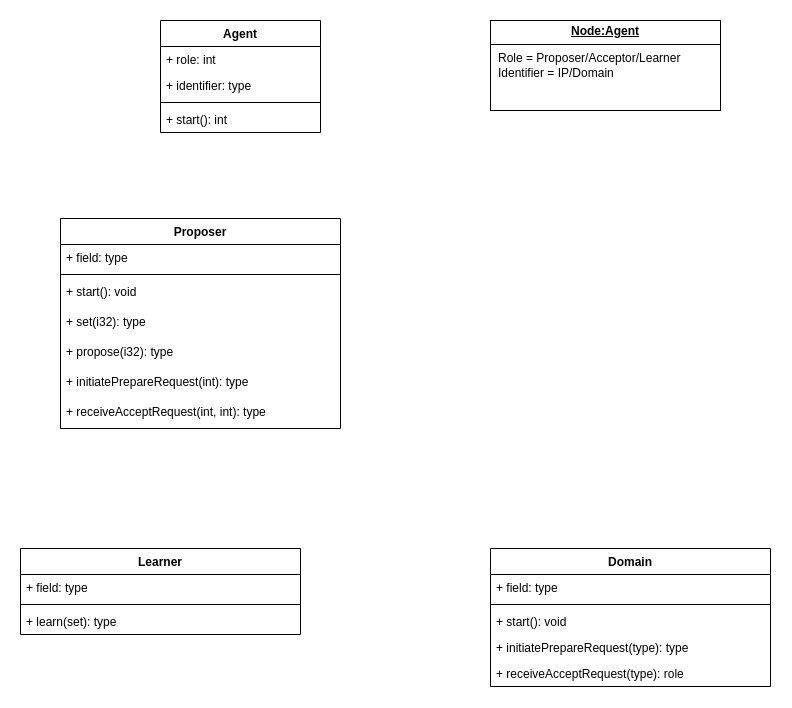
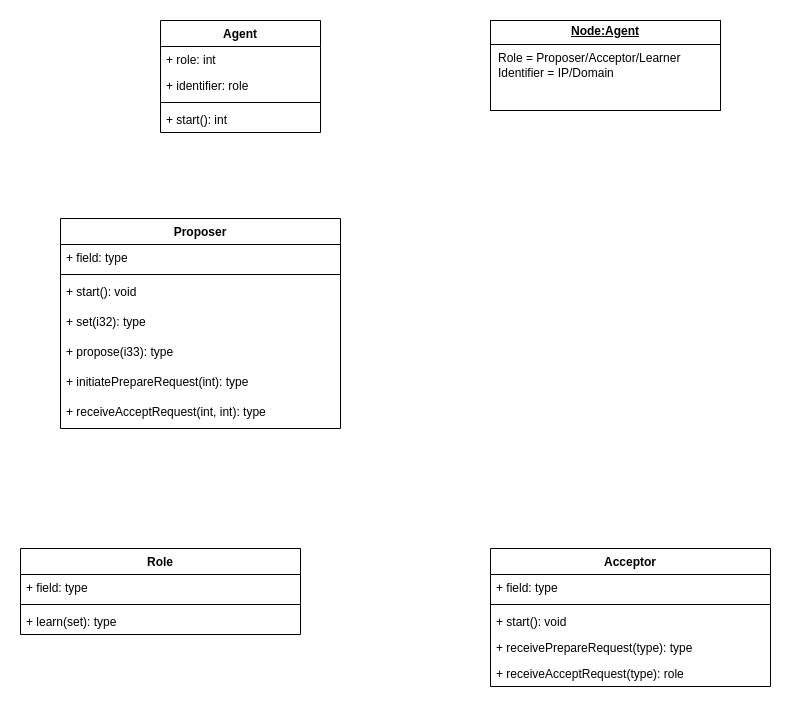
  <mxCell id="0" />
  <mxCell id="1" parent="0" />
  <mxCell id="2" value="&lt;p style=&quot;margin:0px;margin-top:4px;text-align:center;text-decoration:underline;&quot;&gt;&lt;b&gt;Node:Agent&lt;/b&gt;&lt;/p&gt;&lt;hr size=&quot;1&quot; style=&quot;border-style:solid;&quot;&gt;&lt;p style=&quot;margin:0px;margin-left:8px;&quot;&gt;Role = Proposer/Acceptor/Learner&lt;br&gt;Identifier = IP/Domain&lt;br&gt;&lt;/p&gt;" style="verticalAlign=top;align=left;overflow=fill;html=1;whiteSpace=wrap;" parent="1" vertex="1"><mxGeometry x="490" y="20" width="230" height="90" as="geometry" /></mxCell>
  <mxCell id="3" value="Proposer" style="swimlane;fontStyle=1;align=center;verticalAlign=top;childLayout=stackLayout;horizontal=1;startSize=26;horizontalStack=0;resizeParent=1;resizeParentMax=0;resizeLast=0;collapsible=1;marginBottom=0;whiteSpace=wrap;html=1;" parent="1" vertex="1"><mxGeometry x="60" y="218" width="280" height="210" as="geometry" /></mxCell>
  <mxCell id="4" value="+ field: type" style="text;strokeColor=none;fillColor=none;align=left;verticalAlign=top;spacingLeft=4;spacingRight=4;overflow=hidden;rotatable=0;points=[[0,0.5],[1,0.5]];portConstraint=eastwest;whiteSpace=wrap;html=1;" parent="3" vertex="1"><mxGeometry y="26" width="280" height="26" as="geometry" /></mxCell>
  <mxCell id="5" value="" style="line;strokeWidth=1;fillColor=none;align=left;verticalAlign=middle;spacingTop=-1;spacingLeft=3;spacingRight=3;rotatable=0;labelPosition=right;points=[];portConstraint=eastwest;strokeColor=inherit;" parent="3" vertex="1"><mxGeometry y="52" width="280" height="8" as="geometry" /></mxCell>
  <mxCell id="6" value="+ start(): void" style="text;strokeColor=none;fillColor=none;align=left;verticalAlign=top;spacingLeft=4;spacingRight=4;overflow=hidden;rotatable=0;points=[[0,0.5],[1,0.5]];portConstraint=eastwest;whiteSpace=wrap;html=1;" parent="3" vertex="1"><mxGeometry y="60" width="280" height="30" as="geometry" /></mxCell>
  <mxCell id="7" value="+ set(i32): type" style="text;strokeColor=none;fillColor=none;align=left;verticalAlign=top;spacingLeft=4;spacingRight=4;overflow=hidden;rotatable=0;points=[[0,0.5],[1,0.5]];portConstraint=eastwest;whiteSpace=wrap;html=1;" vertex="1" parent="3"><mxGeometry y="90" width="280" height="30" as="geometry" /></mxCell>
- <mxCell id="8" value="+ propose(i32): type" style="text;strokeColor=none;fillColor=none;align=left;verticalAlign=top;spacingLeft=4;spacingRight=4;overflow=hidden;rotatable=0;points=[[0,0.5],[1,0.5]];portConstraint=eastwest;whiteSpace=wrap;html=1;" vertex="1" parent="3"><mxGeometry y="120" width="280" height="30" as="geometry" /></mxCell>
+ <mxCell id="8" value="+ propose(i33): type" style="text;strokeColor=none;fillColor=none;align=left;verticalAlign=top;spacingLeft=4;spacingRight=4;overflow=hidden;rotatable=0;points=[[0,0.5],[1,0.5]];portConstraint=eastwest;whiteSpace=wrap;html=1;" vertex="1" parent="3"><mxGeometry y="120" width="280" height="30" as="geometry" /></mxCell>
  <mxCell id="9" value="+ initiatePrepareRequest(int): type" style="text;strokeColor=none;fillColor=none;align=left;verticalAlign=top;spacingLeft=4;spacingRight=4;overflow=hidden;rotatable=0;points=[[0,0.5],[1,0.5]];portConstraint=eastwest;whiteSpace=wrap;html=1;" vertex="1" parent="3"><mxGeometry y="150" width="280" height="30" as="geometry" /></mxCell>
  <mxCell id="10" value="+ receiveAcceptRequest(int, int): type" style="text;strokeColor=none;fillColor=none;align=left;verticalAlign=top;spacingLeft=4;spacingRight=4;overflow=hidden;rotatable=0;points=[[0,0.5],[1,0.5]];portConstraint=eastwest;whiteSpace=wrap;html=1;" parent="3" vertex="1"><mxGeometry y="180" width="280" height="30" as="geometry" /></mxCell>
- <mxCell id="11" value="Domain" style="swimlane;fontStyle=1;align=center;verticalAlign=top;childLayout=stackLayout;horizontal=1;startSize=26;horizontalStack=0;resizeParent=1;resizeParentMax=0;resizeLast=0;collapsible=1;marginBottom=0;whiteSpace=wrap;html=1;" parent="1" vertex="1"><mxGeometry x="490" y="548" width="280" height="138" as="geometry" /></mxCell>
+ <mxCell id="11" value="Acceptor" style="swimlane;fontStyle=1;align=center;verticalAlign=top;childLayout=stackLayout;horizontal=1;startSize=26;horizontalStack=0;resizeParent=1;resizeParentMax=0;resizeLast=0;collapsible=1;marginBottom=0;whiteSpace=wrap;html=1;" parent="1" vertex="1"><mxGeometry x="490" y="548" width="280" height="138" as="geometry" /></mxCell>
  <mxCell id="12" value="+ field: type" style="text;strokeColor=none;fillColor=none;align=left;verticalAlign=top;spacingLeft=4;spacingRight=4;overflow=hidden;rotatable=0;points=[[0,0.5],[1,0.5]];portConstraint=eastwest;whiteSpace=wrap;html=1;" parent="11" vertex="1"><mxGeometry y="26" width="280" height="26" as="geometry" /></mxCell>
  <mxCell id="13" value="" style="line;strokeWidth=1;fillColor=none;align=left;verticalAlign=middle;spacingTop=-1;spacingLeft=3;spacingRight=3;rotatable=0;labelPosition=right;points=[];portConstraint=eastwest;strokeColor=inherit;" parent="11" vertex="1"><mxGeometry y="52" width="280" height="8" as="geometry" /></mxCell>
  <mxCell id="14" value="+ start(): void" style="text;strokeColor=none;fillColor=none;align=left;verticalAlign=top;spacingLeft=4;spacingRight=4;overflow=hidden;rotatable=0;points=[[0,0.5],[1,0.5]];portConstraint=eastwest;whiteSpace=wrap;html=1;" parent="11" vertex="1"><mxGeometry y="60" width="280" height="26" as="geometry" /></mxCell>
- <mxCell id="15" value="+ initiatePrepareRequest(type): type" style="text;strokeColor=none;fillColor=none;align=left;verticalAlign=top;spacingLeft=4;spacingRight=4;overflow=hidden;rotatable=0;points=[[0,0.5],[1,0.5]];portConstraint=eastwest;whiteSpace=wrap;html=1;" vertex="1" parent="11"><mxGeometry y="86" width="280" height="26" as="geometry" /></mxCell>
+ <mxCell id="15" value="+ receivePrepareRequest(type): type" style="text;strokeColor=none;fillColor=none;align=left;verticalAlign=top;spacingLeft=4;spacingRight=4;overflow=hidden;rotatable=0;points=[[0,0.5],[1,0.5]];portConstraint=eastwest;whiteSpace=wrap;html=1;" vertex="1" parent="11"><mxGeometry y="86" width="280" height="26" as="geometry" /></mxCell>
  <mxCell id="16" value="+ receiveAcceptRequest(type): role" style="text;strokeColor=none;fillColor=none;align=left;verticalAlign=top;spacingLeft=4;spacingRight=4;overflow=hidden;rotatable=0;points=[[0,0.5],[1,0.5]];portConstraint=eastwest;whiteSpace=wrap;html=1;" parent="11" vertex="1"><mxGeometry y="112" width="280" height="26" as="geometry" /></mxCell>
- <mxCell id="17" value="Learner" style="swimlane;fontStyle=1;align=center;verticalAlign=top;childLayout=stackLayout;horizontal=1;startSize=26;horizontalStack=0;resizeParent=1;resizeParentMax=0;resizeLast=0;collapsible=1;marginBottom=0;whiteSpace=wrap;html=1;" parent="1" vertex="1"><mxGeometry x="20" y="548" width="280" height="86" as="geometry" /></mxCell>
+ <mxCell id="17" value="Role" style="swimlane;fontStyle=1;align=center;verticalAlign=top;childLayout=stackLayout;horizontal=1;startSize=26;horizontalStack=0;resizeParent=1;resizeParentMax=0;resizeLast=0;collapsible=1;marginBottom=0;whiteSpace=wrap;html=1;" parent="1" vertex="1"><mxGeometry x="20" y="548" width="280" height="86" as="geometry" /></mxCell>
  <mxCell id="18" value="+ field: type" style="text;strokeColor=none;fillColor=none;align=left;verticalAlign=top;spacingLeft=4;spacingRight=4;overflow=hidden;rotatable=0;points=[[0,0.5],[1,0.5]];portConstraint=eastwest;whiteSpace=wrap;html=1;" parent="17" vertex="1"><mxGeometry y="26" width="280" height="26" as="geometry" /></mxCell>
  <mxCell id="19" value="" style="line;strokeWidth=1;fillColor=none;align=left;verticalAlign=middle;spacingTop=-1;spacingLeft=3;spacingRight=3;rotatable=0;labelPosition=right;points=[];portConstraint=eastwest;strokeColor=inherit;" parent="17" vertex="1"><mxGeometry y="52" width="280" height="8" as="geometry" /></mxCell>
  <mxCell id="20" value="+ learn(set): type" style="text;strokeColor=none;fillColor=none;align=left;verticalAlign=top;spacingLeft=4;spacingRight=4;overflow=hidden;rotatable=0;points=[[0,0.5],[1,0.5]];portConstraint=eastwest;whiteSpace=wrap;html=1;" parent="17" vertex="1"><mxGeometry y="60" width="280" height="26" as="geometry" /></mxCell>
  <mxCell id="21" value="Agent" style="swimlane;fontStyle=1;align=center;verticalAlign=top;childLayout=stackLayout;horizontal=1;startSize=26;horizontalStack=0;resizeParent=1;resizeParentMax=0;resizeLast=0;collapsible=1;marginBottom=0;whiteSpace=wrap;html=1;" vertex="1" parent="1"><mxGeometry x="160" y="20" width="160" height="112" as="geometry" /></mxCell>
  <mxCell id="22" value="+ role: int" style="text;strokeColor=none;fillColor=none;align=left;verticalAlign=top;spacingLeft=4;spacingRight=4;overflow=hidden;rotatable=0;points=[[0,0.5],[1,0.5]];portConstraint=eastwest;whiteSpace=wrap;html=1;" vertex="1" parent="21"><mxGeometry y="26" width="160" height="26" as="geometry" /></mxCell>
- <mxCell id="23" value="+ identifier: type" style="text;strokeColor=none;fillColor=none;align=left;verticalAlign=top;spacingLeft=4;spacingRight=4;overflow=hidden;rotatable=0;points=[[0,0.5],[1,0.5]];portConstraint=eastwest;whiteSpace=wrap;html=1;" vertex="1" parent="21"><mxGeometry y="52" width="160" height="26" as="geometry" /></mxCell>
+ <mxCell id="23" value="+ identifier: role" style="text;strokeColor=none;fillColor=none;align=left;verticalAlign=top;spacingLeft=4;spacingRight=4;overflow=hidden;rotatable=0;points=[[0,0.5],[1,0.5]];portConstraint=eastwest;whiteSpace=wrap;html=1;" vertex="1" parent="21"><mxGeometry y="52" width="160" height="26" as="geometry" /></mxCell>
  <mxCell id="24" value="" style="line;strokeWidth=1;fillColor=none;align=left;verticalAlign=middle;spacingTop=-1;spacingLeft=3;spacingRight=3;rotatable=0;labelPosition=right;points=[];portConstraint=eastwest;strokeColor=inherit;" vertex="1" parent="21"><mxGeometry y="78" width="160" height="8" as="geometry" /></mxCell>
  <mxCell id="25" value="+ start(): int" style="text;strokeColor=none;fillColor=none;align=left;verticalAlign=top;spacingLeft=4;spacingRight=4;overflow=hidden;rotatable=0;points=[[0,0.5],[1,0.5]];portConstraint=eastwest;whiteSpace=wrap;html=1;" vertex="1" parent="21"><mxGeometry y="86" width="160" height="26" as="geometry" /></mxCell>
